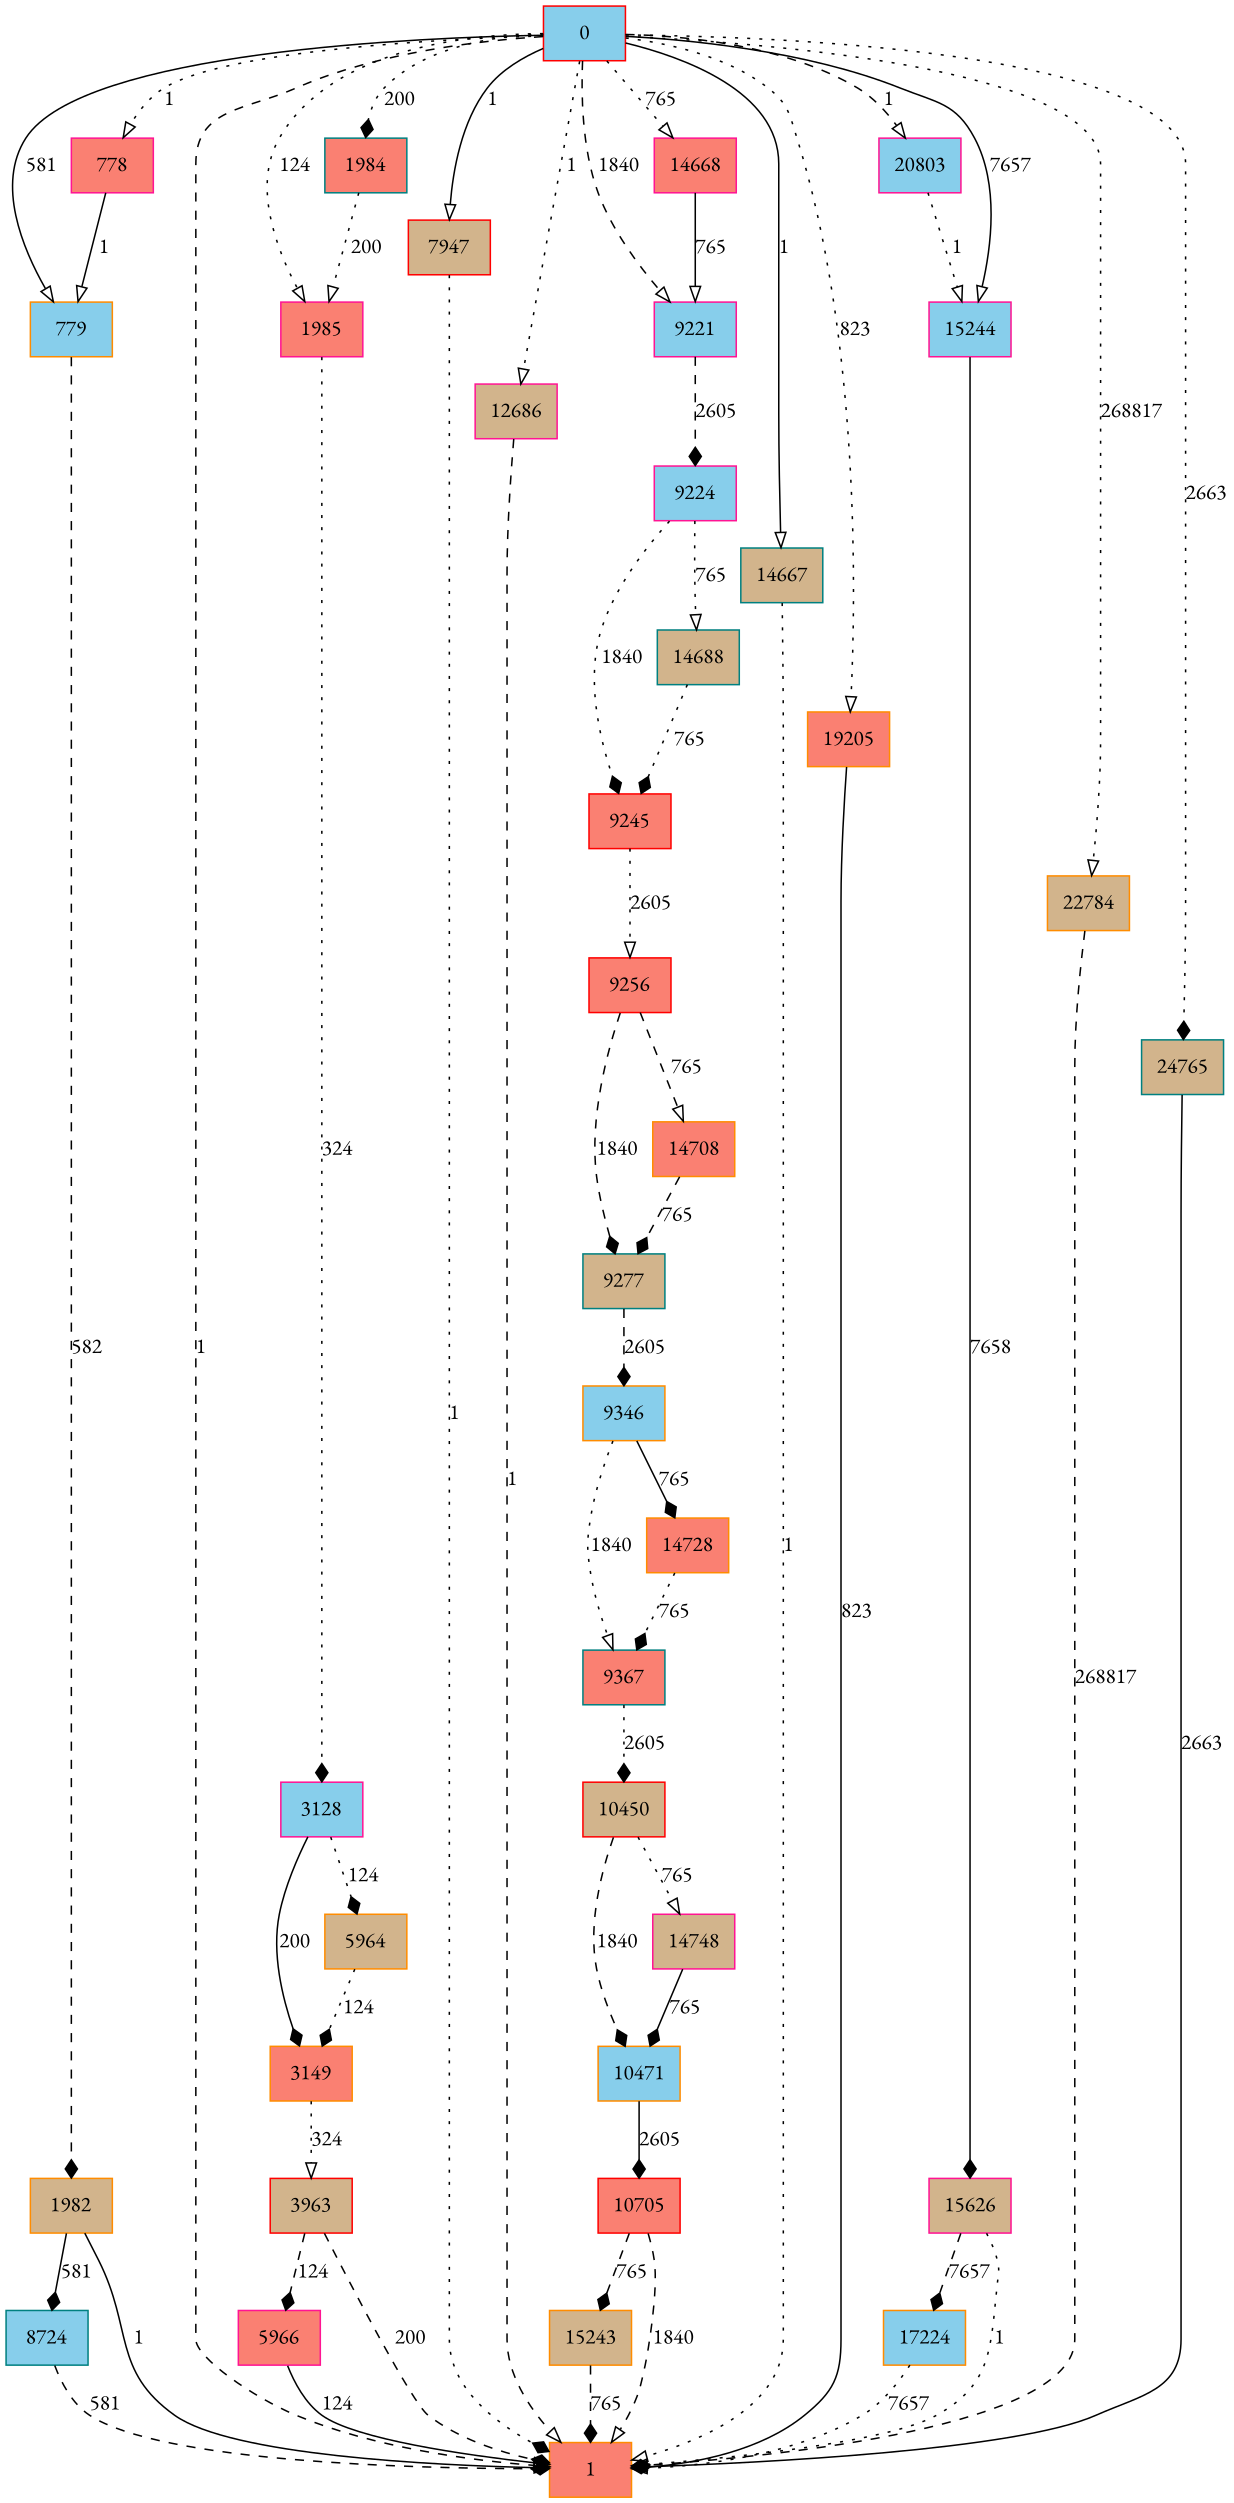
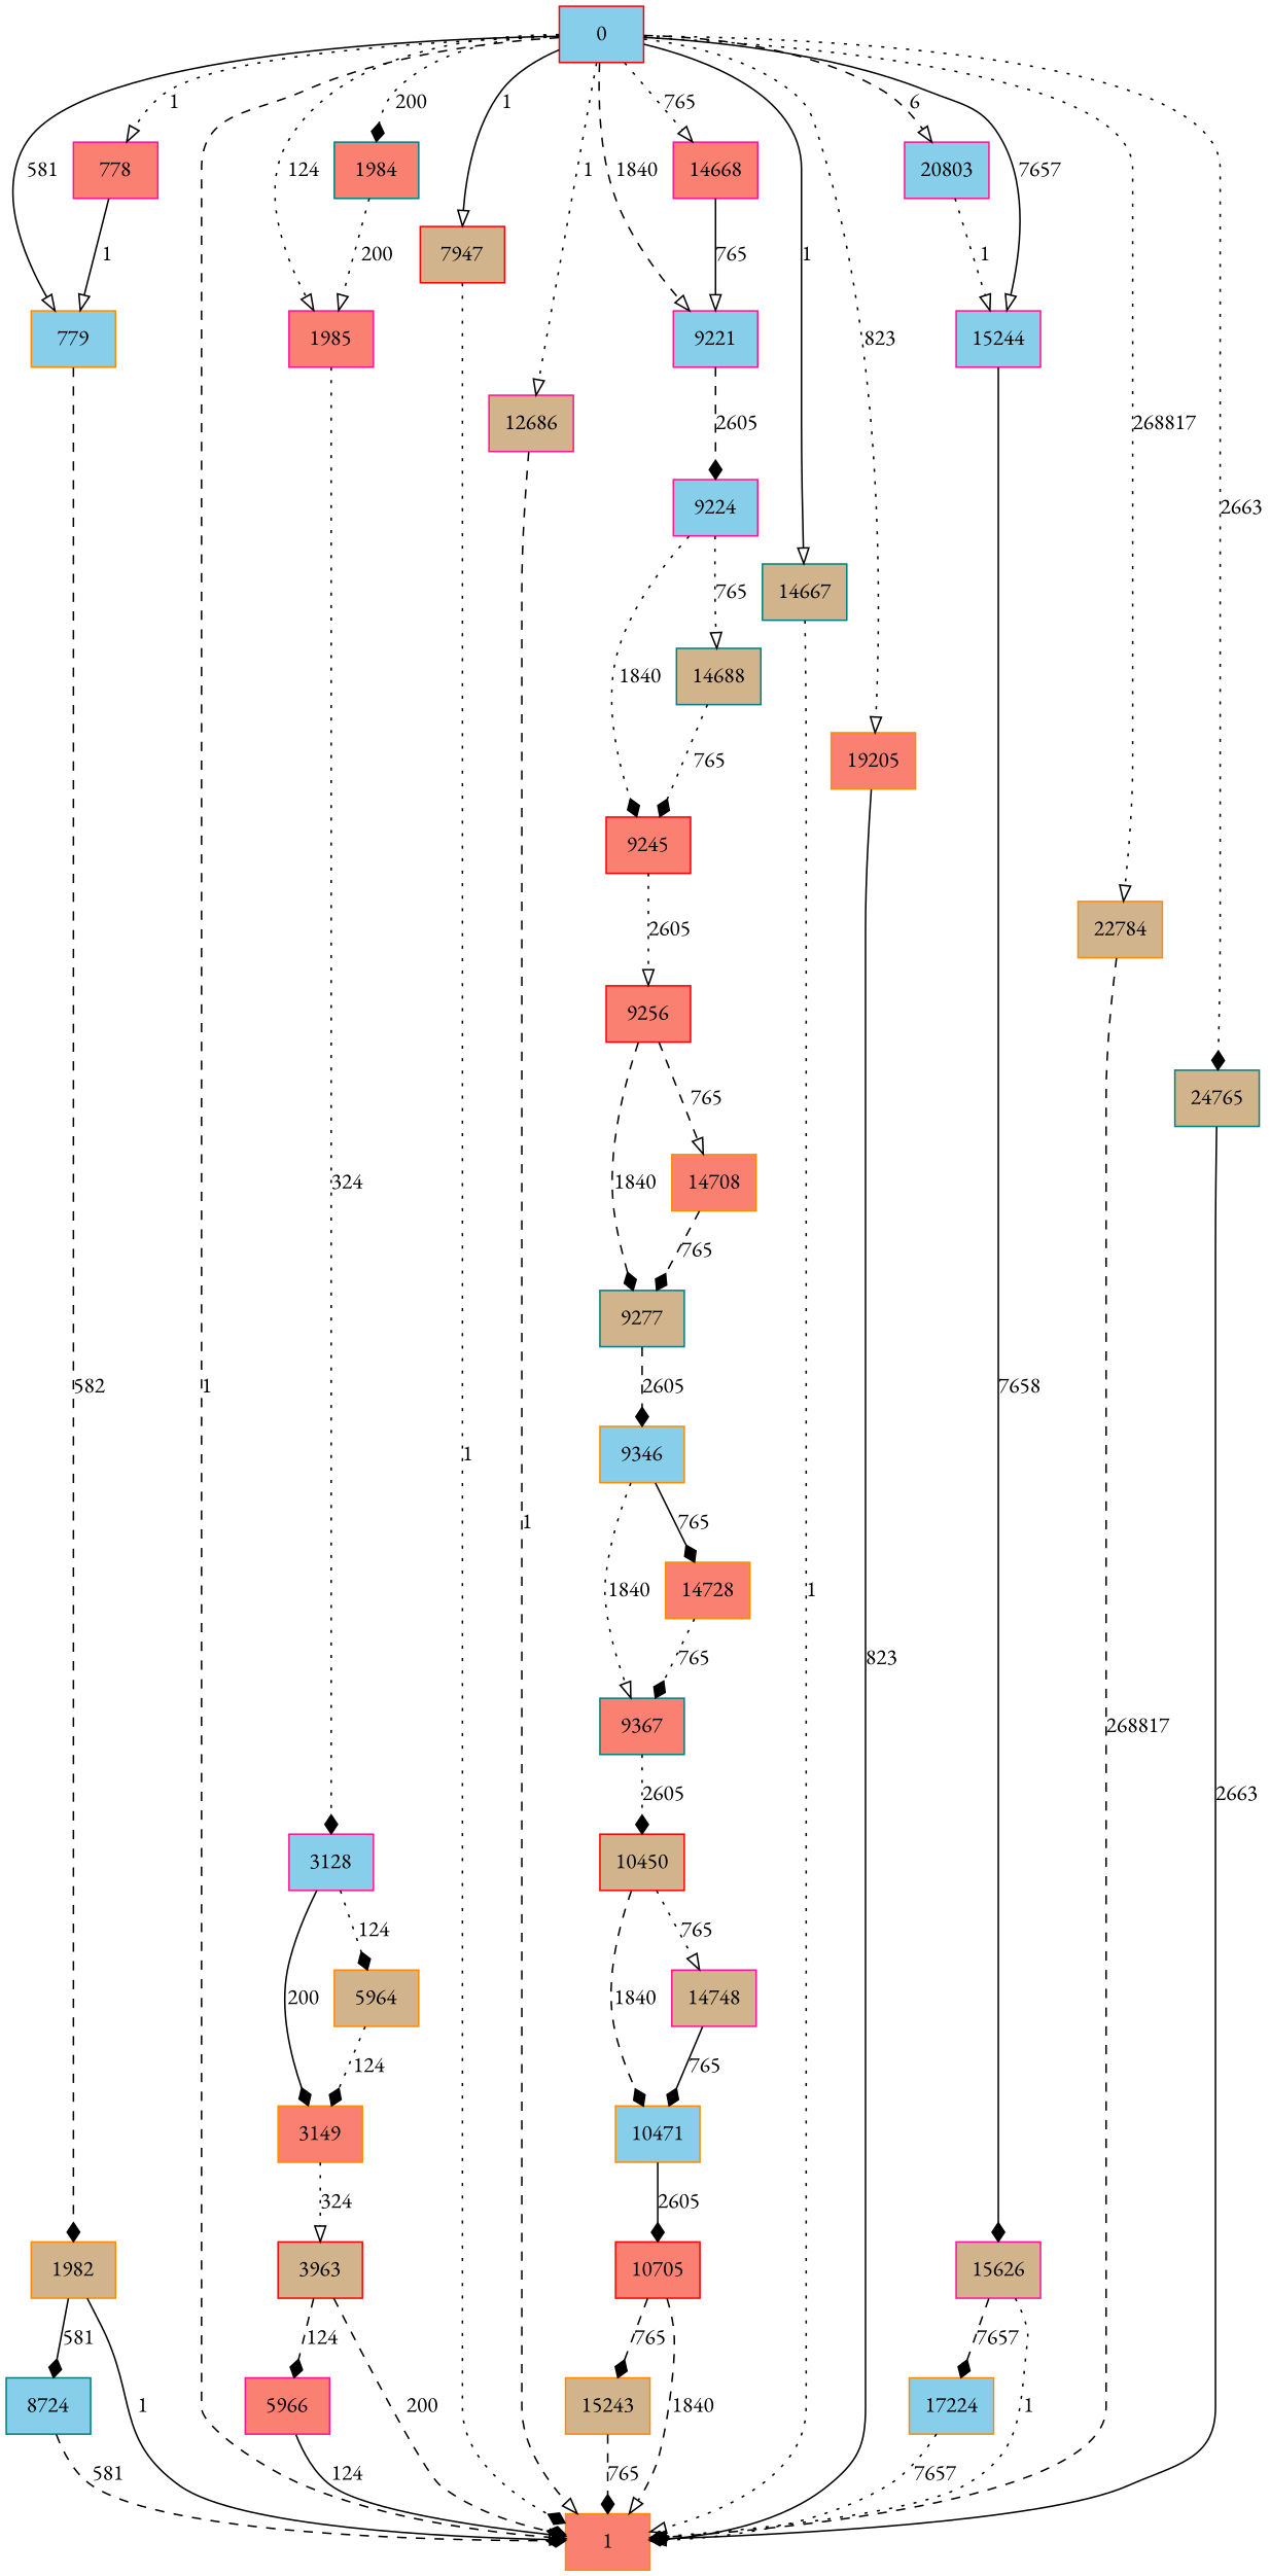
  digraph {
    fontname="EB Garamond"
    rankdir=TB
    node [color=darkorange fillcolor=salmon fontname="EB Garamond" shape=rectangle style=filled]
    edge [arrowhead=onormal fontname="EB Garamond" style=dotted]
    778 [color=deeppink]
    779 [fillcolor=skyblue]
    1982 [fillcolor=tan]
    1
    8724 [color=teal fillcolor=skyblue]
    1984 [color=teal]
    1985 [color=deeppink]
    3128 [color=deeppink fillcolor=skyblue]
    3149
    5964 [fillcolor=tan]
    3963 [color=red fillcolor=tan]
    5966 [color=deeppink]
    7947 [color=red fillcolor=tan]
    9221 [color=deeppink fillcolor=skyblue]
    9224 [color=deeppink fillcolor=skyblue]
    9245 [color=red]
    14688 [color=teal fillcolor=tan]
    9256 [color=red]
    9277 [color=teal fillcolor=tan]
    14708
    9346 [fillcolor=skyblue]
    9367 [color=teal]
    14728
    10450 [color=red fillcolor=tan]
    10471 [fillcolor=skyblue]
    14748 [color=deeppink fillcolor=tan]
    10705 [color=red]
    15243 [fillcolor=tan]
    12686 [color=deeppink fillcolor=tan]
    14667 [color=teal fillcolor=tan]
    14668 [color=deeppink]
    15244 [color=deeppink fillcolor=skyblue]
    15626 [color=deeppink fillcolor=tan]
    17224 [fillcolor=skyblue]
    19205
    20803 [color=deeppink fillcolor=skyblue]
    22784 [fillcolor=tan]
    24765 [color=teal fillcolor=tan]
    0 [color=red fillcolor=skyblue]
    778 -> 779 [label=1 style=solid]
    779 -> 1982 [arrowhead=diamond label=582 style=dashed]
    1982 -> 1 [label=1 style=solid]
    1982 -> 8724 [arrowhead=diamond label=581 style=solid]
    8724 -> 1 [arrowhead=diamond label=581 style=dashed]
    1984 -> 1985 [label=200]
    1985 -> 3128 [arrowhead=diamond label=324]
    3128 -> 3149 [arrowhead=diamond label=200 style=solid]
    3128 -> 5964 [arrowhead=diamond label=124]
    3149 -> 3963 [label=324]
    5964 -> 3149 [arrowhead=diamond label=124]
    3963 -> 1 [arrowhead=diamond label=200 style=dashed]
    3963 -> 5966 [arrowhead=diamond label=124 style=dashed]
    5966 -> 1 [label=124 style=solid]
    7947 -> 1 [arrowhead=diamond label=1]
    9221 -> 9224 [arrowhead=diamond label=2605 style=dashed]
    9224 -> 9245 [arrowhead=diamond label=1840]
    9224 -> 14688 [label=765]
    9245 -> 9256 [label=2605]
    14688 -> 9245 [arrowhead=diamond label=765]
    9256 -> 9277 [arrowhead=diamond label=1840 style=dashed]
    9256 -> 14708 [label=765 style=dashed]
    9277 -> 9346 [arrowhead=diamond label=2605 style=dashed]
    14708 -> 9277 [arrowhead=diamond label=765 style=dashed]
    9346 -> 9367 [label=1840]
    9346 -> 14728 [arrowhead=diamond label=765 style=solid]
    9367 -> 10450 [arrowhead=diamond label=2605]
    14728 -> 9367 [arrowhead=diamond label=765]
    10450 -> 10471 [arrowhead=diamond label=1840 style=dashed]
    10450 -> 14748 [label=765]
    10471 -> 10705 [arrowhead=diamond label=2605 style=solid]
    14748 -> 10471 [arrowhead=diamond label=765 style=solid]
    10705 -> 1 [label=1840 style=dashed]
    10705 -> 15243 [arrowhead=diamond label=765 style=dashed]
    15243 -> 1 [arrowhead=diamond label=765 style=dashed]
    12686 -> 1 [label=1 style=dashed]
    14667 -> 1 [label=1]
    14668 -> 9221 [label=765 style=solid]
    15244 -> 15626 [arrowhead=diamond label=7658 style=solid]
    15626 -> 1 [label=1]
    15626 -> 17224 [arrowhead=diamond label=7657 style=dashed]
    17224 -> 1 [label=7657]
    19205 -> 1 [arrowhead=diamond label=823 style=solid]
    20803 -> 15244 [label=1]
    22784 -> 1 [arrowhead=diamond label=268817 style=dashed]
    24765 -> 1 [label=2663 style=solid]
    0 -> 778 [label=1]
    0 -> 779 [label=581 style=solid]
    0 -> 1 [label=1 style=dashed]
    0 -> 1984 [arrowhead=diamond label=200]
    0 -> 1985 [label=124]
    0 -> 7947 [label=1 style=solid]
    0 -> 9221 [label=1840 style=dashed]
    0 -> 12686 [label=1]
    0 -> 14667 [label=1 style=solid]
    0 -> 14668 [label=765]
    0 -> 15244 [label=7657 style=solid]
    0 -> 19205 [label=823]
-   0 -> 20803 [label=1 style=dashed]
+   0 -> 20803 [label=6 style=dashed]
    0 -> 22784 [label=268817]
    0 -> 24765 [arrowhead=diamond label=2663]
  }
